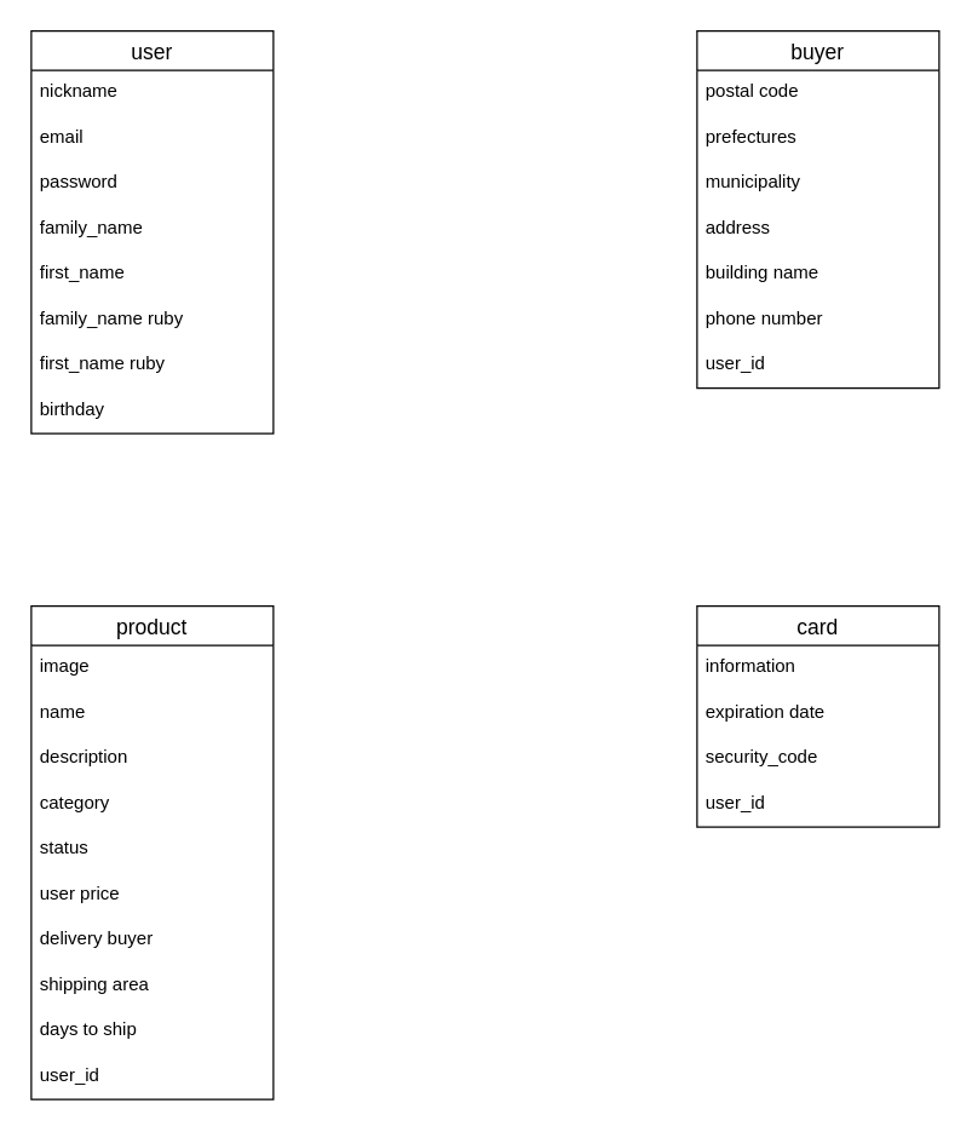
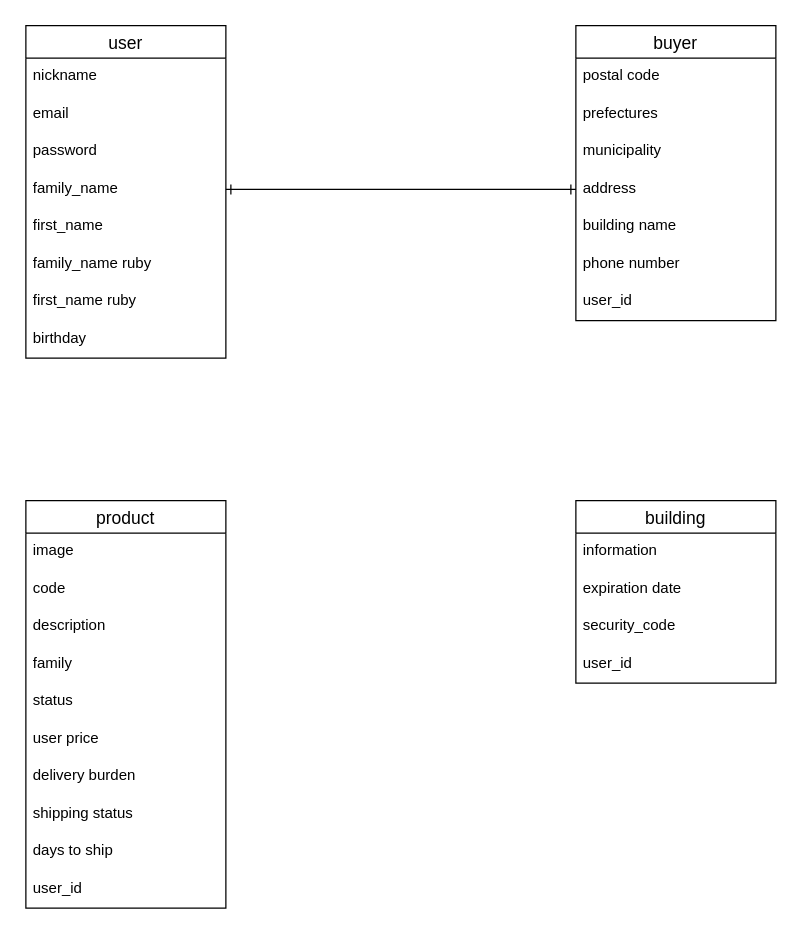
  <mxCell id="0" />
  <mxCell id="1" parent="0" />
  <mxCell id="2" value="user" style="swimlane;fontStyle=0;childLayout=stackLayout;horizontal=1;startSize=26;horizontalStack=0;resizeParent=1;resizeParentMax=0;resizeLast=0;collapsible=1;marginBottom=0;align=center;fontSize=14;rounded=0;sketch=0;" parent="1" vertex="1"><mxGeometry x="20" y="20" width="160" height="266" as="geometry"><mxRectangle x="40" y="40" width="70" height="26" as="alternateBounds" /></mxGeometry></mxCell>
  <mxCell id="3" value="nickname" style="text;strokeColor=none;fillColor=none;spacingLeft=4;spacingRight=4;overflow=hidden;rotatable=0;points=[[0,0.5],[1,0.5]];portConstraint=eastwest;fontSize=12;" parent="2" vertex="1"><mxGeometry y="26" width="160" height="30" as="geometry" /></mxCell>
  <mxCell id="4" value="email" style="text;strokeColor=none;fillColor=none;spacingLeft=4;spacingRight=4;overflow=hidden;rotatable=0;points=[[0,0.5],[1,0.5]];portConstraint=eastwest;fontSize=12;" parent="2" vertex="1"><mxGeometry y="56" width="160" height="30" as="geometry" /></mxCell>
  <mxCell id="5" value="password" style="text;strokeColor=none;fillColor=none;spacingLeft=4;spacingRight=4;overflow=hidden;rotatable=0;points=[[0,0.5],[1,0.5]];portConstraint=eastwest;fontSize=12;" parent="2" vertex="1"><mxGeometry y="86" width="160" height="30" as="geometry" /></mxCell>
  <mxCell id="6" value="family_name" style="text;strokeColor=none;fillColor=none;spacingLeft=4;spacingRight=4;overflow=hidden;rotatable=0;points=[[0,0.5],[1,0.5]];portConstraint=eastwest;fontSize=12;" parent="2" vertex="1"><mxGeometry y="116" width="160" height="30" as="geometry" /></mxCell>
  <mxCell id="7" value="first_name" style="text;strokeColor=none;fillColor=none;spacingLeft=4;spacingRight=4;overflow=hidden;rotatable=0;points=[[0,0.5],[1,0.5]];portConstraint=eastwest;fontSize=12;" parent="2" vertex="1"><mxGeometry y="146" width="160" height="30" as="geometry" /></mxCell>
  <mxCell id="8" value="family_name ruby" style="text;strokeColor=none;fillColor=none;spacingLeft=4;spacingRight=4;overflow=hidden;rotatable=0;points=[[0,0.5],[1,0.5]];portConstraint=eastwest;fontSize=12;" parent="2" vertex="1"><mxGeometry y="176" width="160" height="30" as="geometry" /></mxCell>
  <mxCell id="9" value="first_name ruby" style="text;strokeColor=none;fillColor=none;spacingLeft=4;spacingRight=4;overflow=hidden;rotatable=0;points=[[0,0.5],[1,0.5]];portConstraint=eastwest;fontSize=12;" parent="2" vertex="1"><mxGeometry y="206" width="160" height="30" as="geometry" /></mxCell>
  <mxCell id="10" value="birthday" style="text;strokeColor=none;fillColor=none;spacingLeft=4;spacingRight=4;overflow=hidden;rotatable=0;points=[[0,0.5],[1,0.5]];portConstraint=eastwest;fontSize=12;" parent="2" vertex="1"><mxGeometry y="236" width="160" height="30" as="geometry" /></mxCell>
- <mxCell id="11" value="card" style="swimlane;fontStyle=0;childLayout=stackLayout;horizontal=1;startSize=26;horizontalStack=0;resizeParent=1;resizeParentMax=0;resizeLast=0;collapsible=1;marginBottom=0;align=center;fontSize=14;rounded=0;sketch=0;" parent="1" vertex="1"><mxGeometry x="460" y="400" width="160" height="146" as="geometry"><mxRectangle x="40" y="40" width="70" height="26" as="alternateBounds" /></mxGeometry></mxCell>
+ <mxCell id="11" value="building" style="swimlane;fontStyle=0;childLayout=stackLayout;horizontal=1;startSize=26;horizontalStack=0;resizeParent=1;resizeParentMax=0;resizeLast=0;collapsible=1;marginBottom=0;align=center;fontSize=14;rounded=0;sketch=0;" parent="1" vertex="1"><mxGeometry x="460" y="400" width="160" height="146" as="geometry"><mxRectangle x="40" y="40" width="70" height="26" as="alternateBounds" /></mxGeometry></mxCell>
  <mxCell id="12" value="information" style="text;strokeColor=none;fillColor=none;spacingLeft=4;spacingRight=4;overflow=hidden;rotatable=0;points=[[0,0.5],[1,0.5]];portConstraint=eastwest;fontSize=12;" parent="11" vertex="1"><mxGeometry y="26" width="160" height="30" as="geometry" /></mxCell>
  <mxCell id="13" value="expiration date" style="text;strokeColor=none;fillColor=none;spacingLeft=4;spacingRight=4;overflow=hidden;rotatable=0;points=[[0,0.5],[1,0.5]];portConstraint=eastwest;fontSize=12;" parent="11" vertex="1"><mxGeometry y="56" width="160" height="30" as="geometry" /></mxCell>
  <mxCell id="14" value="security_code" style="text;strokeColor=none;fillColor=none;spacingLeft=4;spacingRight=4;overflow=hidden;rotatable=0;points=[[0,0.5],[1,0.5]];portConstraint=eastwest;fontSize=12;" parent="11" vertex="1"><mxGeometry y="86" width="160" height="30" as="geometry" /></mxCell>
  <mxCell id="15" value="user_id" style="text;strokeColor=none;fillColor=none;spacingLeft=4;spacingRight=4;overflow=hidden;rotatable=0;points=[[0,0.5],[1,0.5]];portConstraint=eastwest;fontSize=12;" vertex="1" parent="11"><mxGeometry y="116" width="160" height="30" as="geometry" /></mxCell>
  <mxCell id="16" value="buyer" style="swimlane;fontStyle=0;childLayout=stackLayout;horizontal=1;startSize=26;horizontalStack=0;resizeParent=1;resizeParentMax=0;resizeLast=0;collapsible=1;marginBottom=0;align=center;fontSize=14;rounded=0;sketch=0;" parent="1" vertex="1"><mxGeometry x="460" y="20" width="160" height="236" as="geometry"><mxRectangle x="40" y="40" width="70" height="26" as="alternateBounds" /></mxGeometry></mxCell>
  <mxCell id="17" value="postal code" style="text;strokeColor=none;fillColor=none;spacingLeft=4;spacingRight=4;overflow=hidden;rotatable=0;points=[[0,0.5],[1,0.5]];portConstraint=eastwest;fontSize=12;" parent="16" vertex="1"><mxGeometry y="26" width="160" height="30" as="geometry" /></mxCell>
  <mxCell id="18" value="prefectures" style="text;strokeColor=none;fillColor=none;spacingLeft=4;spacingRight=4;overflow=hidden;rotatable=0;points=[[0,0.5],[1,0.5]];portConstraint=eastwest;fontSize=12;" parent="16" vertex="1"><mxGeometry y="56" width="160" height="30" as="geometry" /></mxCell>
  <mxCell id="19" value="municipality" style="text;strokeColor=none;fillColor=none;spacingLeft=4;spacingRight=4;overflow=hidden;rotatable=0;points=[[0,0.5],[1,0.5]];portConstraint=eastwest;fontSize=12;" parent="16" vertex="1"><mxGeometry y="86" width="160" height="30" as="geometry" /></mxCell>
  <mxCell id="20" value="address" style="text;strokeColor=none;fillColor=none;spacingLeft=4;spacingRight=4;overflow=hidden;rotatable=0;points=[[0,0.5],[1,0.5]];portConstraint=eastwest;fontSize=12;" parent="16" vertex="1"><mxGeometry y="116" width="160" height="30" as="geometry" /></mxCell>
  <mxCell id="21" value="building name" style="text;strokeColor=none;fillColor=none;spacingLeft=4;spacingRight=4;overflow=hidden;rotatable=0;points=[[0,0.5],[1,0.5]];portConstraint=eastwest;fontSize=12;" parent="16" vertex="1"><mxGeometry y="146" width="160" height="30" as="geometry" /></mxCell>
  <mxCell id="22" value="phone number" style="text;strokeColor=none;fillColor=none;spacingLeft=4;spacingRight=4;overflow=hidden;rotatable=0;points=[[0,0.5],[1,0.5]];portConstraint=eastwest;fontSize=12;" parent="16" vertex="1"><mxGeometry y="176" width="160" height="30" as="geometry" /></mxCell>
  <mxCell id="23" value="user_id" style="text;strokeColor=none;fillColor=none;spacingLeft=4;spacingRight=4;overflow=hidden;rotatable=0;points=[[0,0.5],[1,0.5]];portConstraint=eastwest;fontSize=12;" vertex="1" parent="16"><mxGeometry y="206" width="160" height="30" as="geometry" /></mxCell>
  <mxCell id="24" value="product" style="swimlane;fontStyle=0;childLayout=stackLayout;horizontal=1;startSize=26;horizontalStack=0;resizeParent=1;resizeParentMax=0;resizeLast=0;collapsible=1;marginBottom=0;align=center;fontSize=14;rounded=0;sketch=0;" parent="1" vertex="1"><mxGeometry x="20" y="400" width="160" height="326" as="geometry"><mxRectangle x="40" y="40" width="70" height="26" as="alternateBounds" /></mxGeometry></mxCell>
  <mxCell id="25" value="image" style="text;strokeColor=none;fillColor=none;spacingLeft=4;spacingRight=4;overflow=hidden;rotatable=0;points=[[0,0.5],[1,0.5]];portConstraint=eastwest;fontSize=12;" parent="24" vertex="1"><mxGeometry y="26" width="160" height="30" as="geometry" /></mxCell>
- <mxCell id="26" value="name" style="text;strokeColor=none;fillColor=none;spacingLeft=4;spacingRight=4;overflow=hidden;rotatable=0;points=[[0,0.5],[1,0.5]];portConstraint=eastwest;fontSize=12;" parent="24" vertex="1"><mxGeometry y="56" width="160" height="30" as="geometry" /></mxCell>
+ <mxCell id="26" value="code" style="text;strokeColor=none;fillColor=none;spacingLeft=4;spacingRight=4;overflow=hidden;rotatable=0;points=[[0,0.5],[1,0.5]];portConstraint=eastwest;fontSize=12;" parent="24" vertex="1"><mxGeometry y="56" width="160" height="30" as="geometry" /></mxCell>
  <mxCell id="27" value="description" style="text;strokeColor=none;fillColor=none;spacingLeft=4;spacingRight=4;overflow=hidden;rotatable=0;points=[[0,0.5],[1,0.5]];portConstraint=eastwest;fontSize=12;" parent="24" vertex="1"><mxGeometry y="86" width="160" height="30" as="geometry" /></mxCell>
- <mxCell id="28" value="category" style="text;strokeColor=none;fillColor=none;spacingLeft=4;spacingRight=4;overflow=hidden;rotatable=0;points=[[0,0.5],[1,0.5]];portConstraint=eastwest;fontSize=12;" parent="24" vertex="1"><mxGeometry y="116" width="160" height="30" as="geometry" /></mxCell>
+ <mxCell id="28" value="family" style="text;strokeColor=none;fillColor=none;spacingLeft=4;spacingRight=4;overflow=hidden;rotatable=0;points=[[0,0.5],[1,0.5]];portConstraint=eastwest;fontSize=12;" parent="24" vertex="1"><mxGeometry y="116" width="160" height="30" as="geometry" /></mxCell>
  <mxCell id="29" value="status" style="text;strokeColor=none;fillColor=none;spacingLeft=4;spacingRight=4;overflow=hidden;rotatable=0;points=[[0,0.5],[1,0.5]];portConstraint=eastwest;fontSize=12;" parent="24" vertex="1"><mxGeometry y="146" width="160" height="30" as="geometry" /></mxCell>
  <mxCell id="30" value="user price" style="text;strokeColor=none;fillColor=none;spacingLeft=4;spacingRight=4;overflow=hidden;rotatable=0;points=[[0,0.5],[1,0.5]];portConstraint=eastwest;fontSize=12;" parent="24" vertex="1"><mxGeometry y="176" width="160" height="30" as="geometry" /></mxCell>
- <mxCell id="31" value="delivery buyer" style="text;strokeColor=none;fillColor=none;spacingLeft=4;spacingRight=4;overflow=hidden;rotatable=0;points=[[0,0.5],[1,0.5]];portConstraint=eastwest;fontSize=12;" vertex="1" parent="24"><mxGeometry y="206" width="160" height="30" as="geometry" /></mxCell>
- <mxCell id="32" value="shipping area" style="text;strokeColor=none;fillColor=none;spacingLeft=4;spacingRight=4;overflow=hidden;rotatable=0;points=[[0,0.5],[1,0.5]];portConstraint=eastwest;fontSize=12;" parent="24" vertex="1"><mxGeometry y="236" width="160" height="30" as="geometry" /></mxCell>
+ <mxCell id="31" value="delivery burden" style="text;strokeColor=none;fillColor=none;spacingLeft=4;spacingRight=4;overflow=hidden;rotatable=0;points=[[0,0.5],[1,0.5]];portConstraint=eastwest;fontSize=12;" vertex="1" parent="24"><mxGeometry y="206" width="160" height="30" as="geometry" /></mxCell>
+ <mxCell id="32" value="shipping status" style="text;strokeColor=none;fillColor=none;spacingLeft=4;spacingRight=4;overflow=hidden;rotatable=0;points=[[0,0.5],[1,0.5]];portConstraint=eastwest;fontSize=12;" parent="24" vertex="1"><mxGeometry y="236" width="160" height="30" as="geometry" /></mxCell>
  <mxCell id="33" value="days to ship" style="text;strokeColor=none;fillColor=none;spacingLeft=4;spacingRight=4;overflow=hidden;rotatable=0;points=[[0,0.5],[1,0.5]];portConstraint=eastwest;fontSize=12;" parent="24" vertex="1"><mxGeometry y="266" width="160" height="30" as="geometry" /></mxCell>
  <mxCell id="34" value="user_id" style="text;strokeColor=none;fillColor=none;spacingLeft=4;spacingRight=4;overflow=hidden;rotatable=0;points=[[0,0.5],[1,0.5]];portConstraint=eastwest;fontSize=12;" vertex="1" parent="24"><mxGeometry y="296" width="160" height="30" as="geometry" /></mxCell>
+ <mxCell id="35" style="edgeStyle=orthogonalEdgeStyle;rounded=0;orthogonalLoop=1;jettySize=auto;html=1;exitX=1;exitY=0.5;exitDx=0;exitDy=0;entryX=0;entryY=0.5;entryDx=0;entryDy=0;startArrow=ERone;startFill=0;endArrow=ERone;endFill=0;" edge="1" parent="1" source="6" target="20"><mxGeometry relative="1" as="geometry" /></mxCell>
